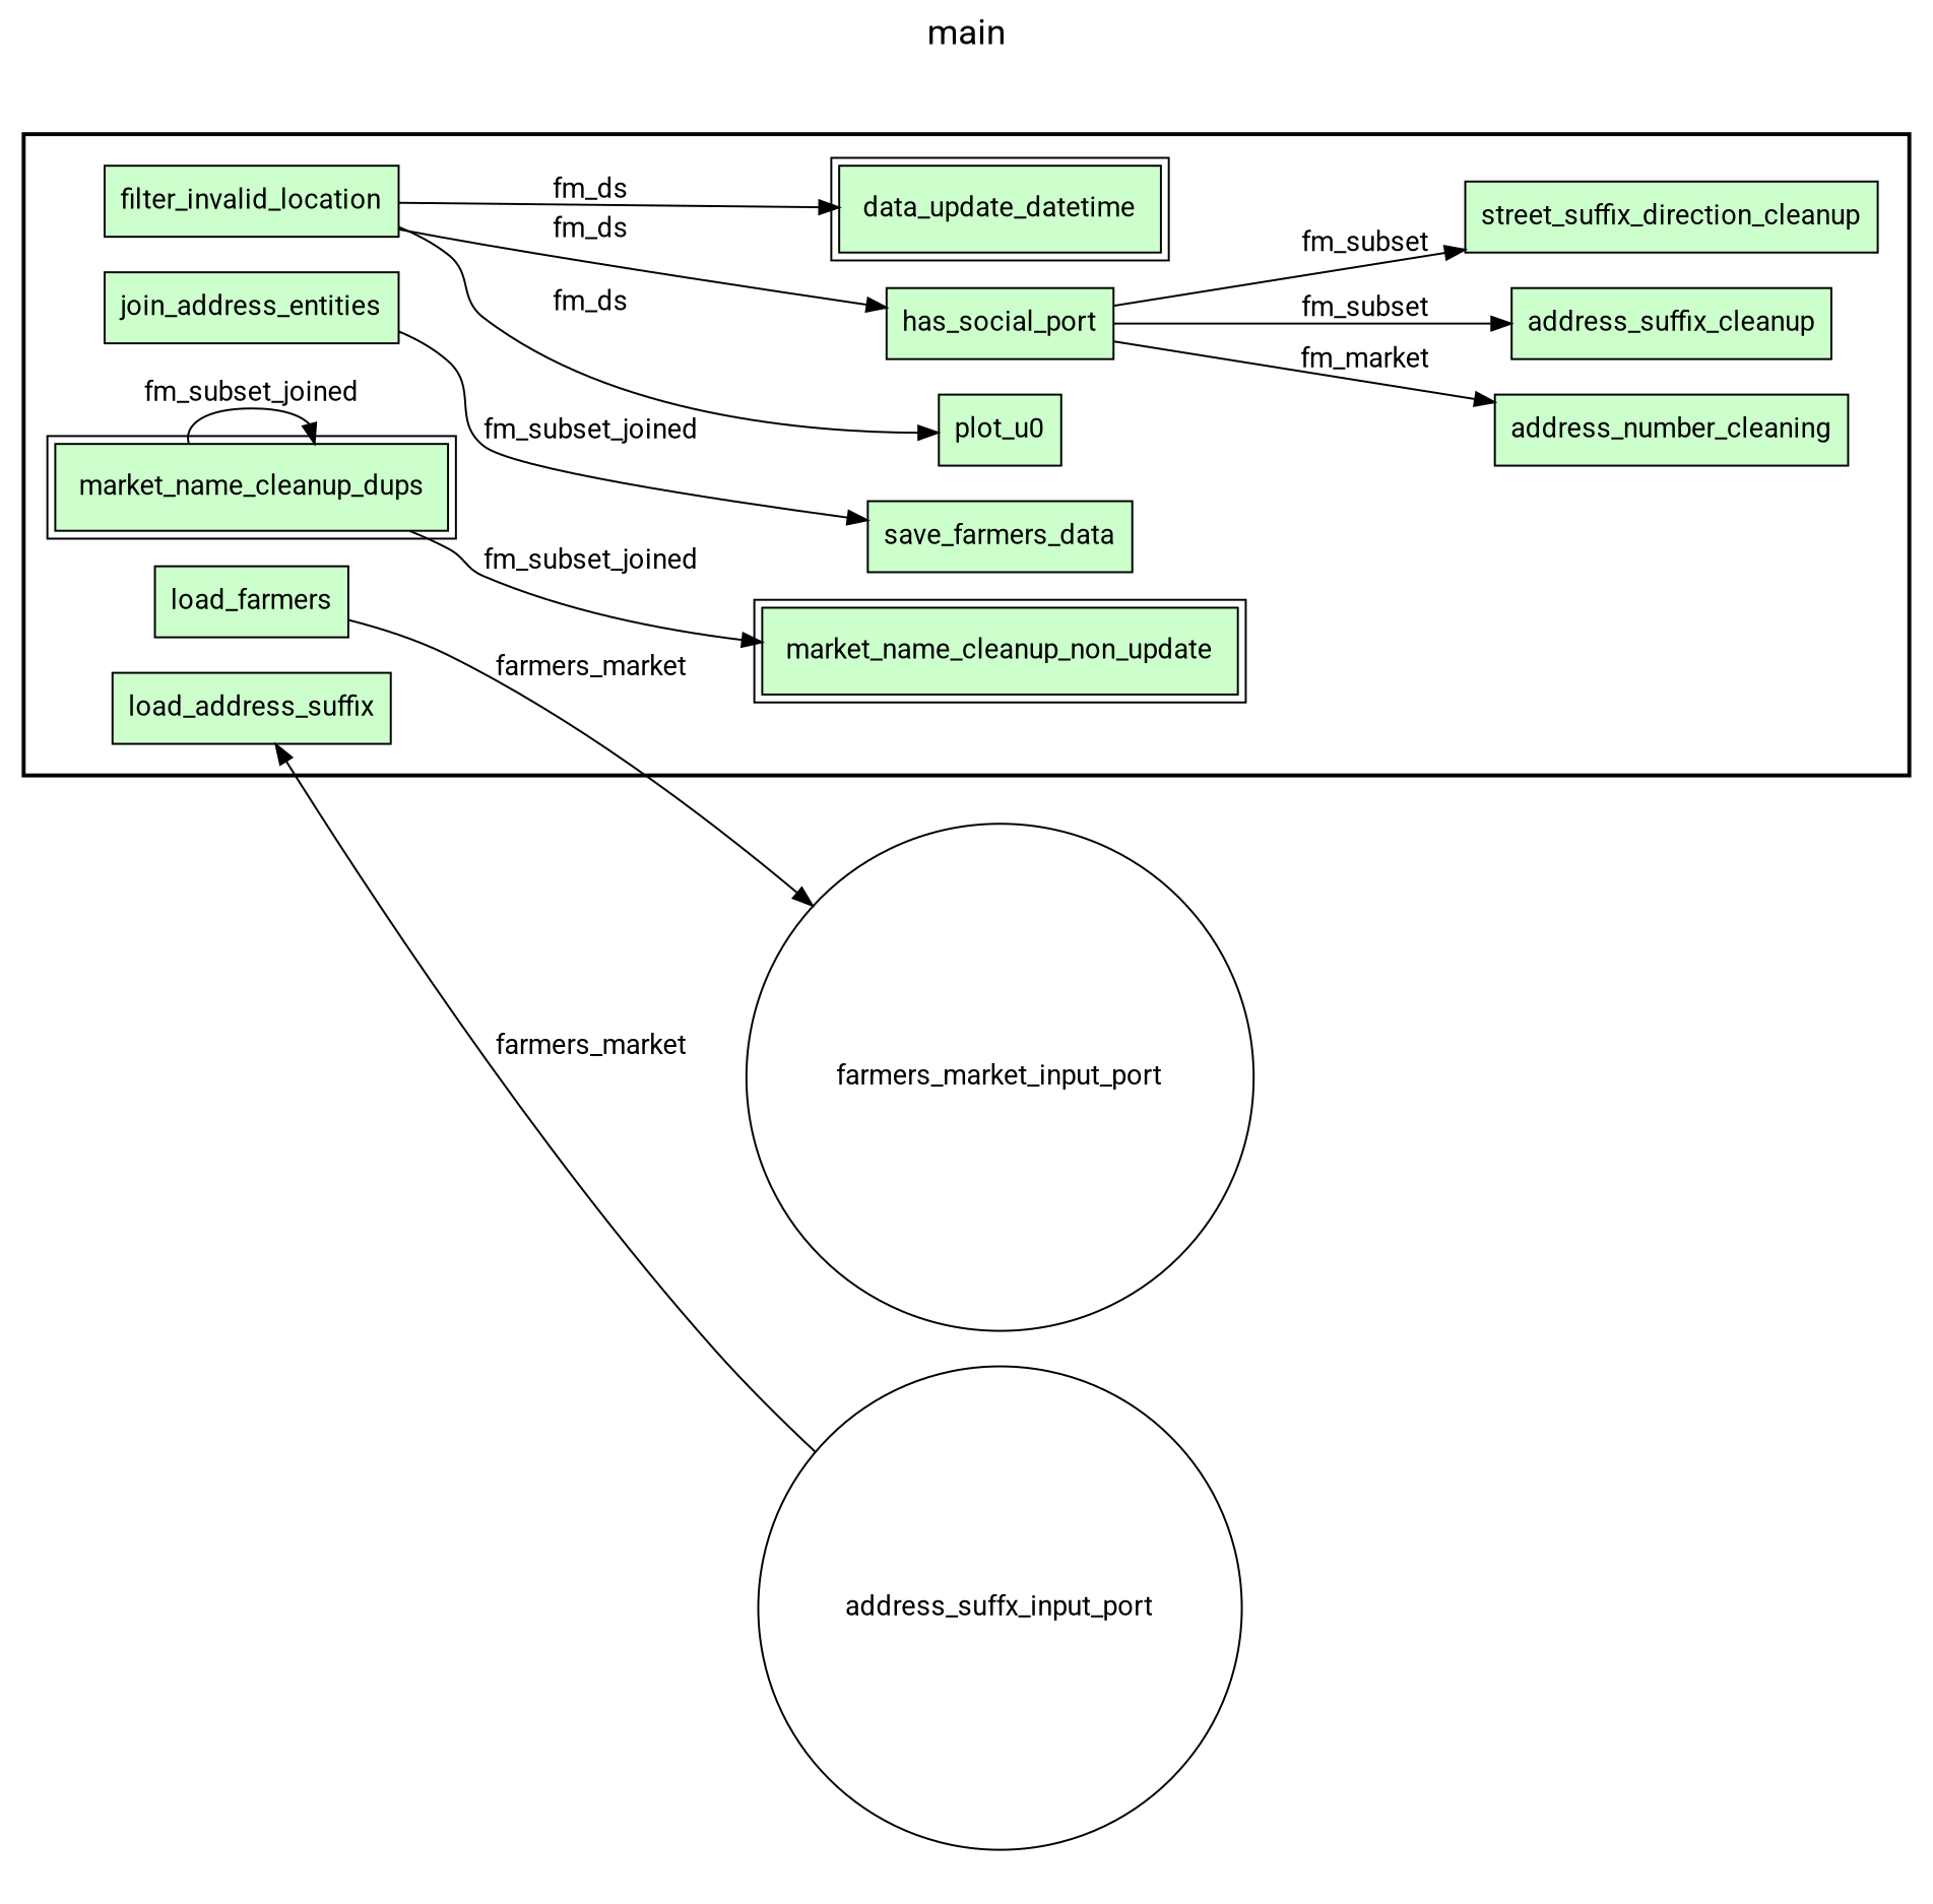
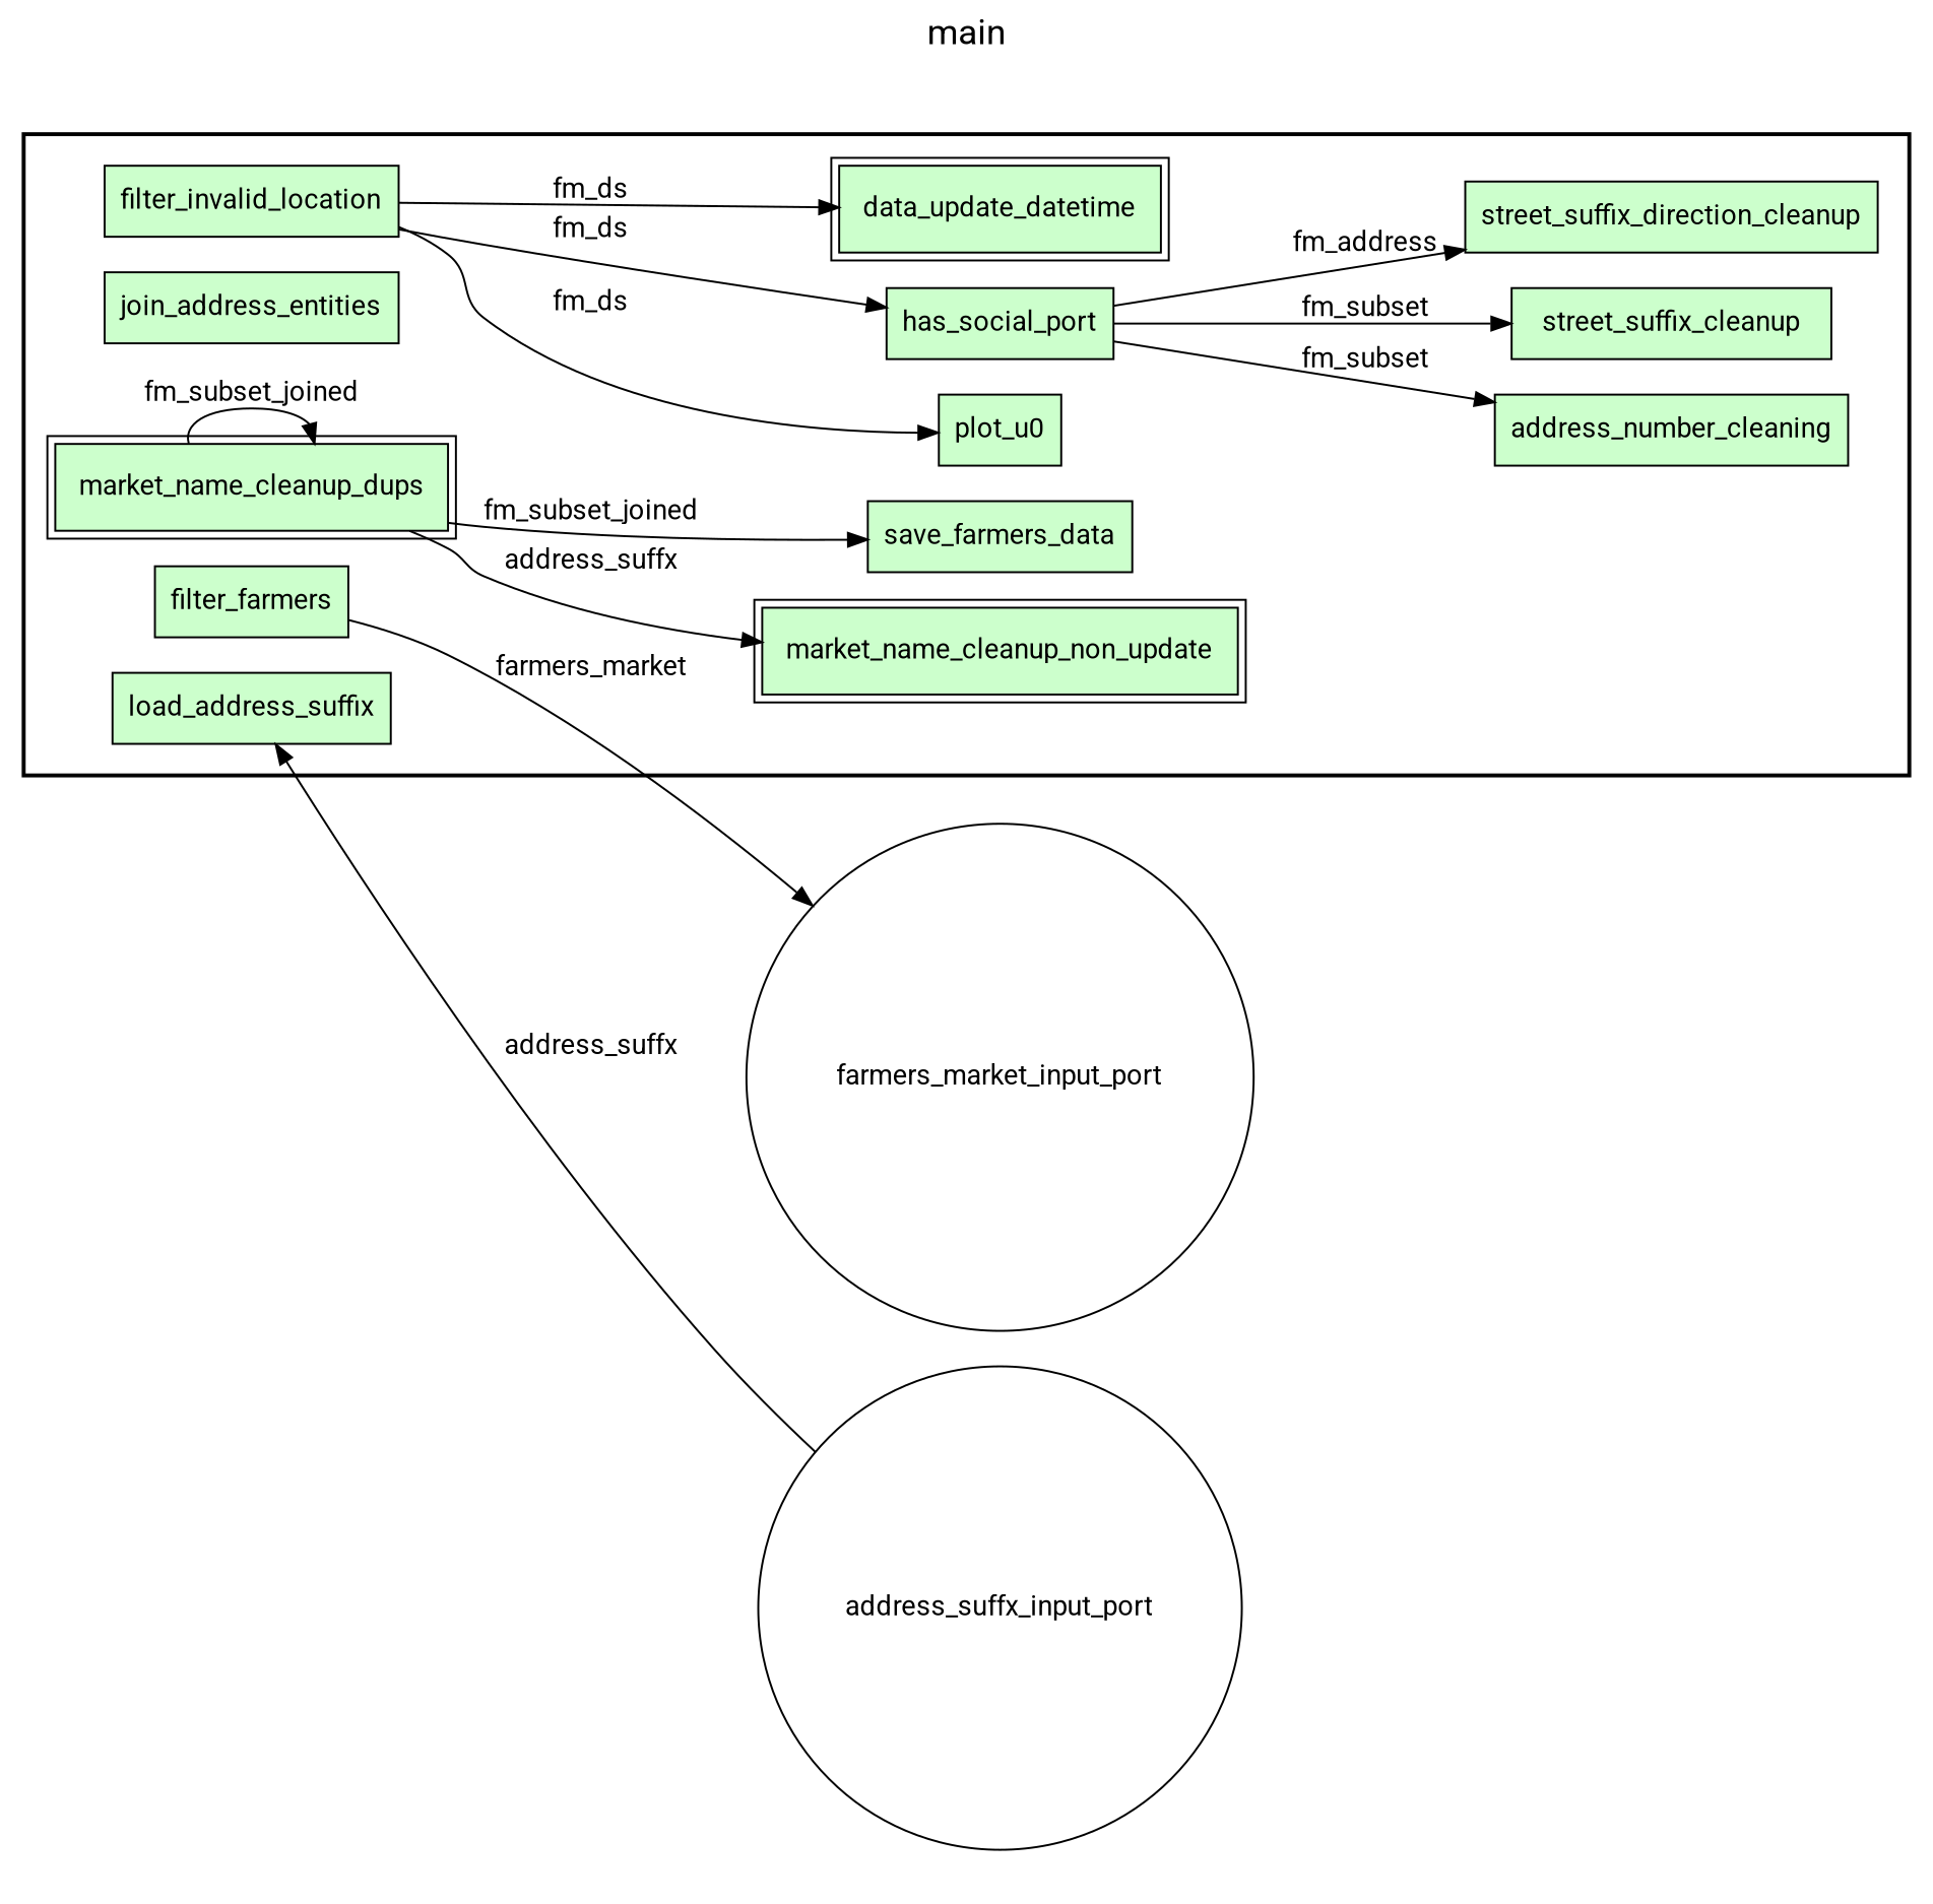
  digraph {
    fontname=Roboto
    fontsize=18
    label=main
    labelloc=t
    rankdir=LR
    node [fillcolor="#CCFFCC" fontname=Roboto peripheries=1 shape=box style=filled]
    edge [fontname=Roboto]
-   load_farmers
+   load_farmers [label=filter_farmers]
    filter_invalid_location
    plot_u0
    n4 [label=has_social_port]
    n5 [label=data_update_datetime peripheries=2]
    address_number_cleaning
-   address_suffix_cleanup
+   address_suffix_cleanup [label=street_suffix_cleanup]
    street_suffix_direction_cleanup
    load_address_suffix
    join_address_entities
    save_farmers_data
    n12 [label=market_name_cleanup_non_update peripheries=2]
    market_name_cleanup_dups [peripheries=2]
    farmers_market_input_port [fillcolor="#FFFFFF" shape=circle width=0.2]
    address_suffx_input_port [fillcolor="#FFFFFF" shape=circle width=0.2]
    subgraph cluster_1 {
      color=black
      label=""
      penwidth=2
      subgraph cluster_2 {
        color=black
        label=""
        penwidth=0
        load_farmers
        filter_invalid_location
        plot_u0
        n4
        n5
        address_number_cleaning
        address_suffix_cleanup
        street_suffix_direction_cleanup
        load_address_suffix
        join_address_entities
        save_farmers_data
        n12
        market_name_cleanup_dups
      }
    }
    subgraph cluster_3 {
      label=""
      penwidth=0
      subgraph cluster_4 {
        label=""
        penwidth=0
        farmers_market_input_port
        address_suffx_input_port
      }
    }
    subgraph cluster_5 {
      label=""
      penwidth=0
      subgraph cluster_6 {
        label=""
        penwidth=0
      }
    }
    load_farmers -> farmers_market_input_port [label=farmers_market]
    filter_invalid_location -> plot_u0 [label=fm_ds]
    filter_invalid_location -> n4 [label=fm_ds]
    filter_invalid_location -> n5 [label=fm_ds]
-   n4 -> address_number_cleaning [label=fm_market]
+   n4 -> address_number_cleaning [label=fm_subset]
    n4 -> address_suffix_cleanup [label=fm_subset]
-   n4 -> street_suffix_direction_cleanup [label=fm_subset]
-   join_address_entities -> save_farmers_data [label=fm_subset_joined]
-   market_name_cleanup_dups -> n12 [label=fm_subset_joined]
+   n4 -> street_suffix_direction_cleanup [label=fm_address]
+   market_name_cleanup_dups -> save_farmers_data [label=fm_subset_joined]
+   market_name_cleanup_dups -> n12 [label=address_suffx]
    market_name_cleanup_dups -> market_name_cleanup_dups [label=fm_subset_joined]
-   address_suffx_input_port -> load_address_suffix [label=farmers_market]
+   address_suffx_input_port -> load_address_suffix [label=address_suffx]
  }
